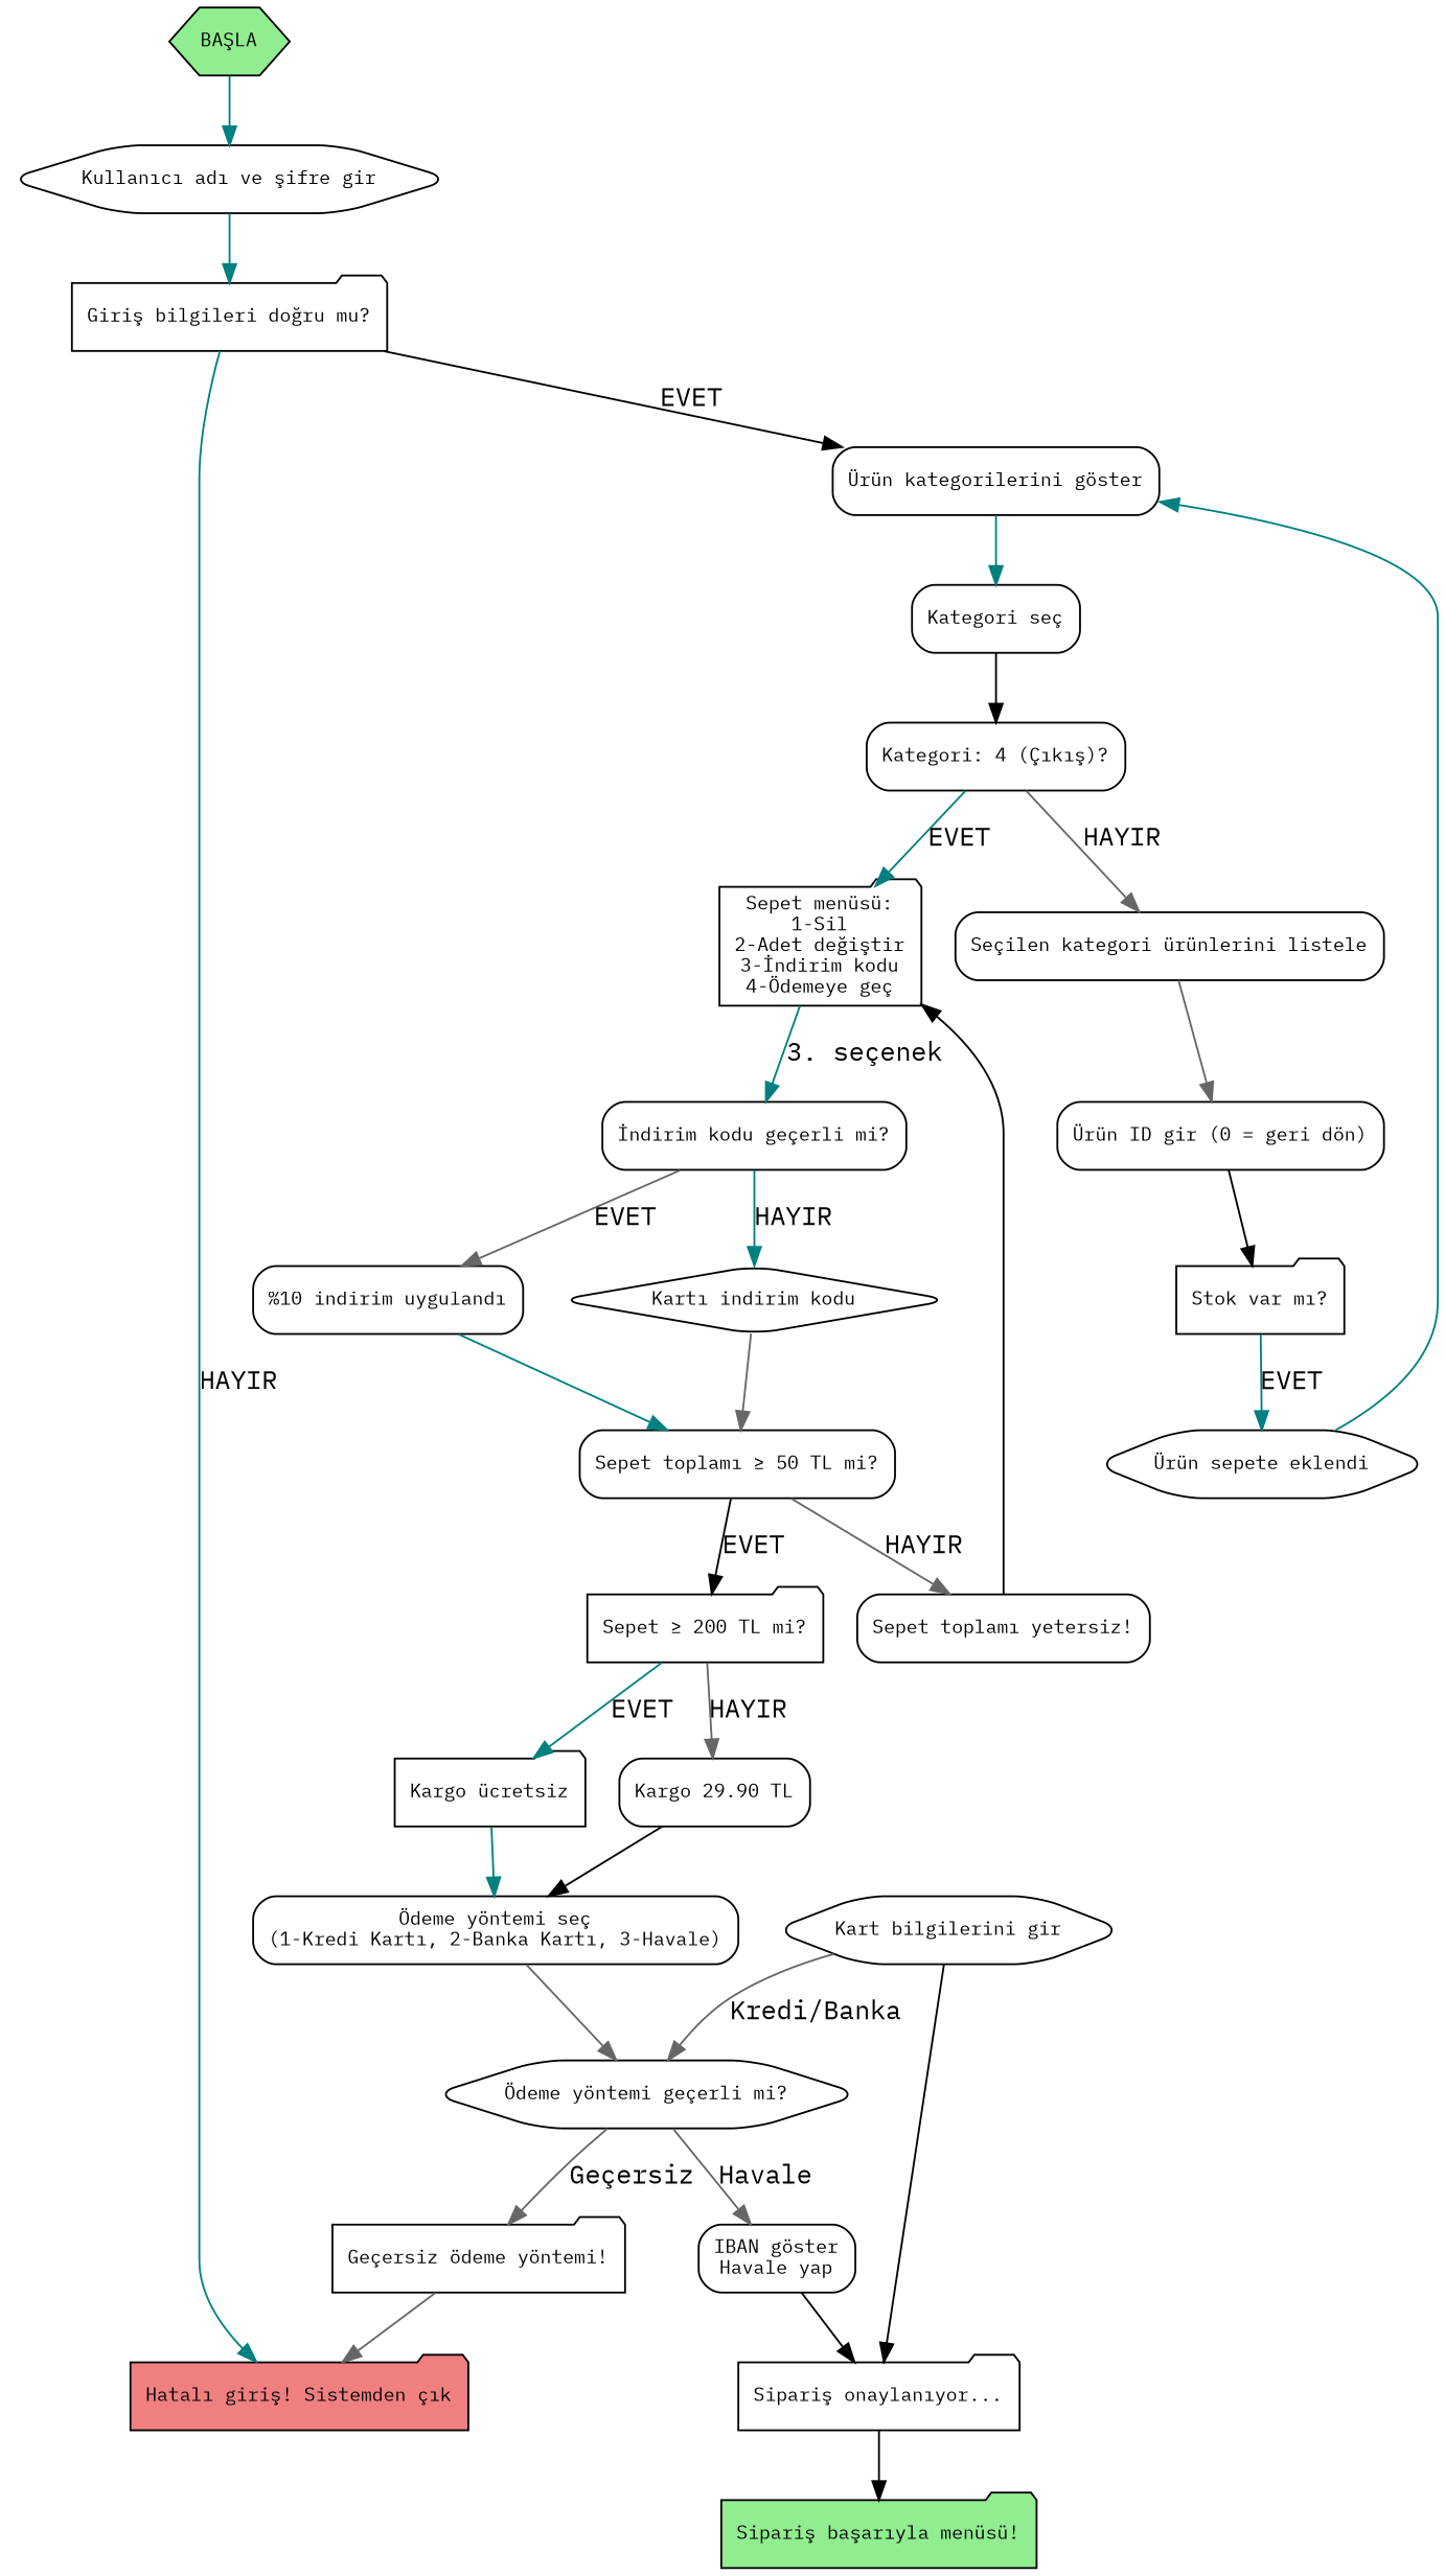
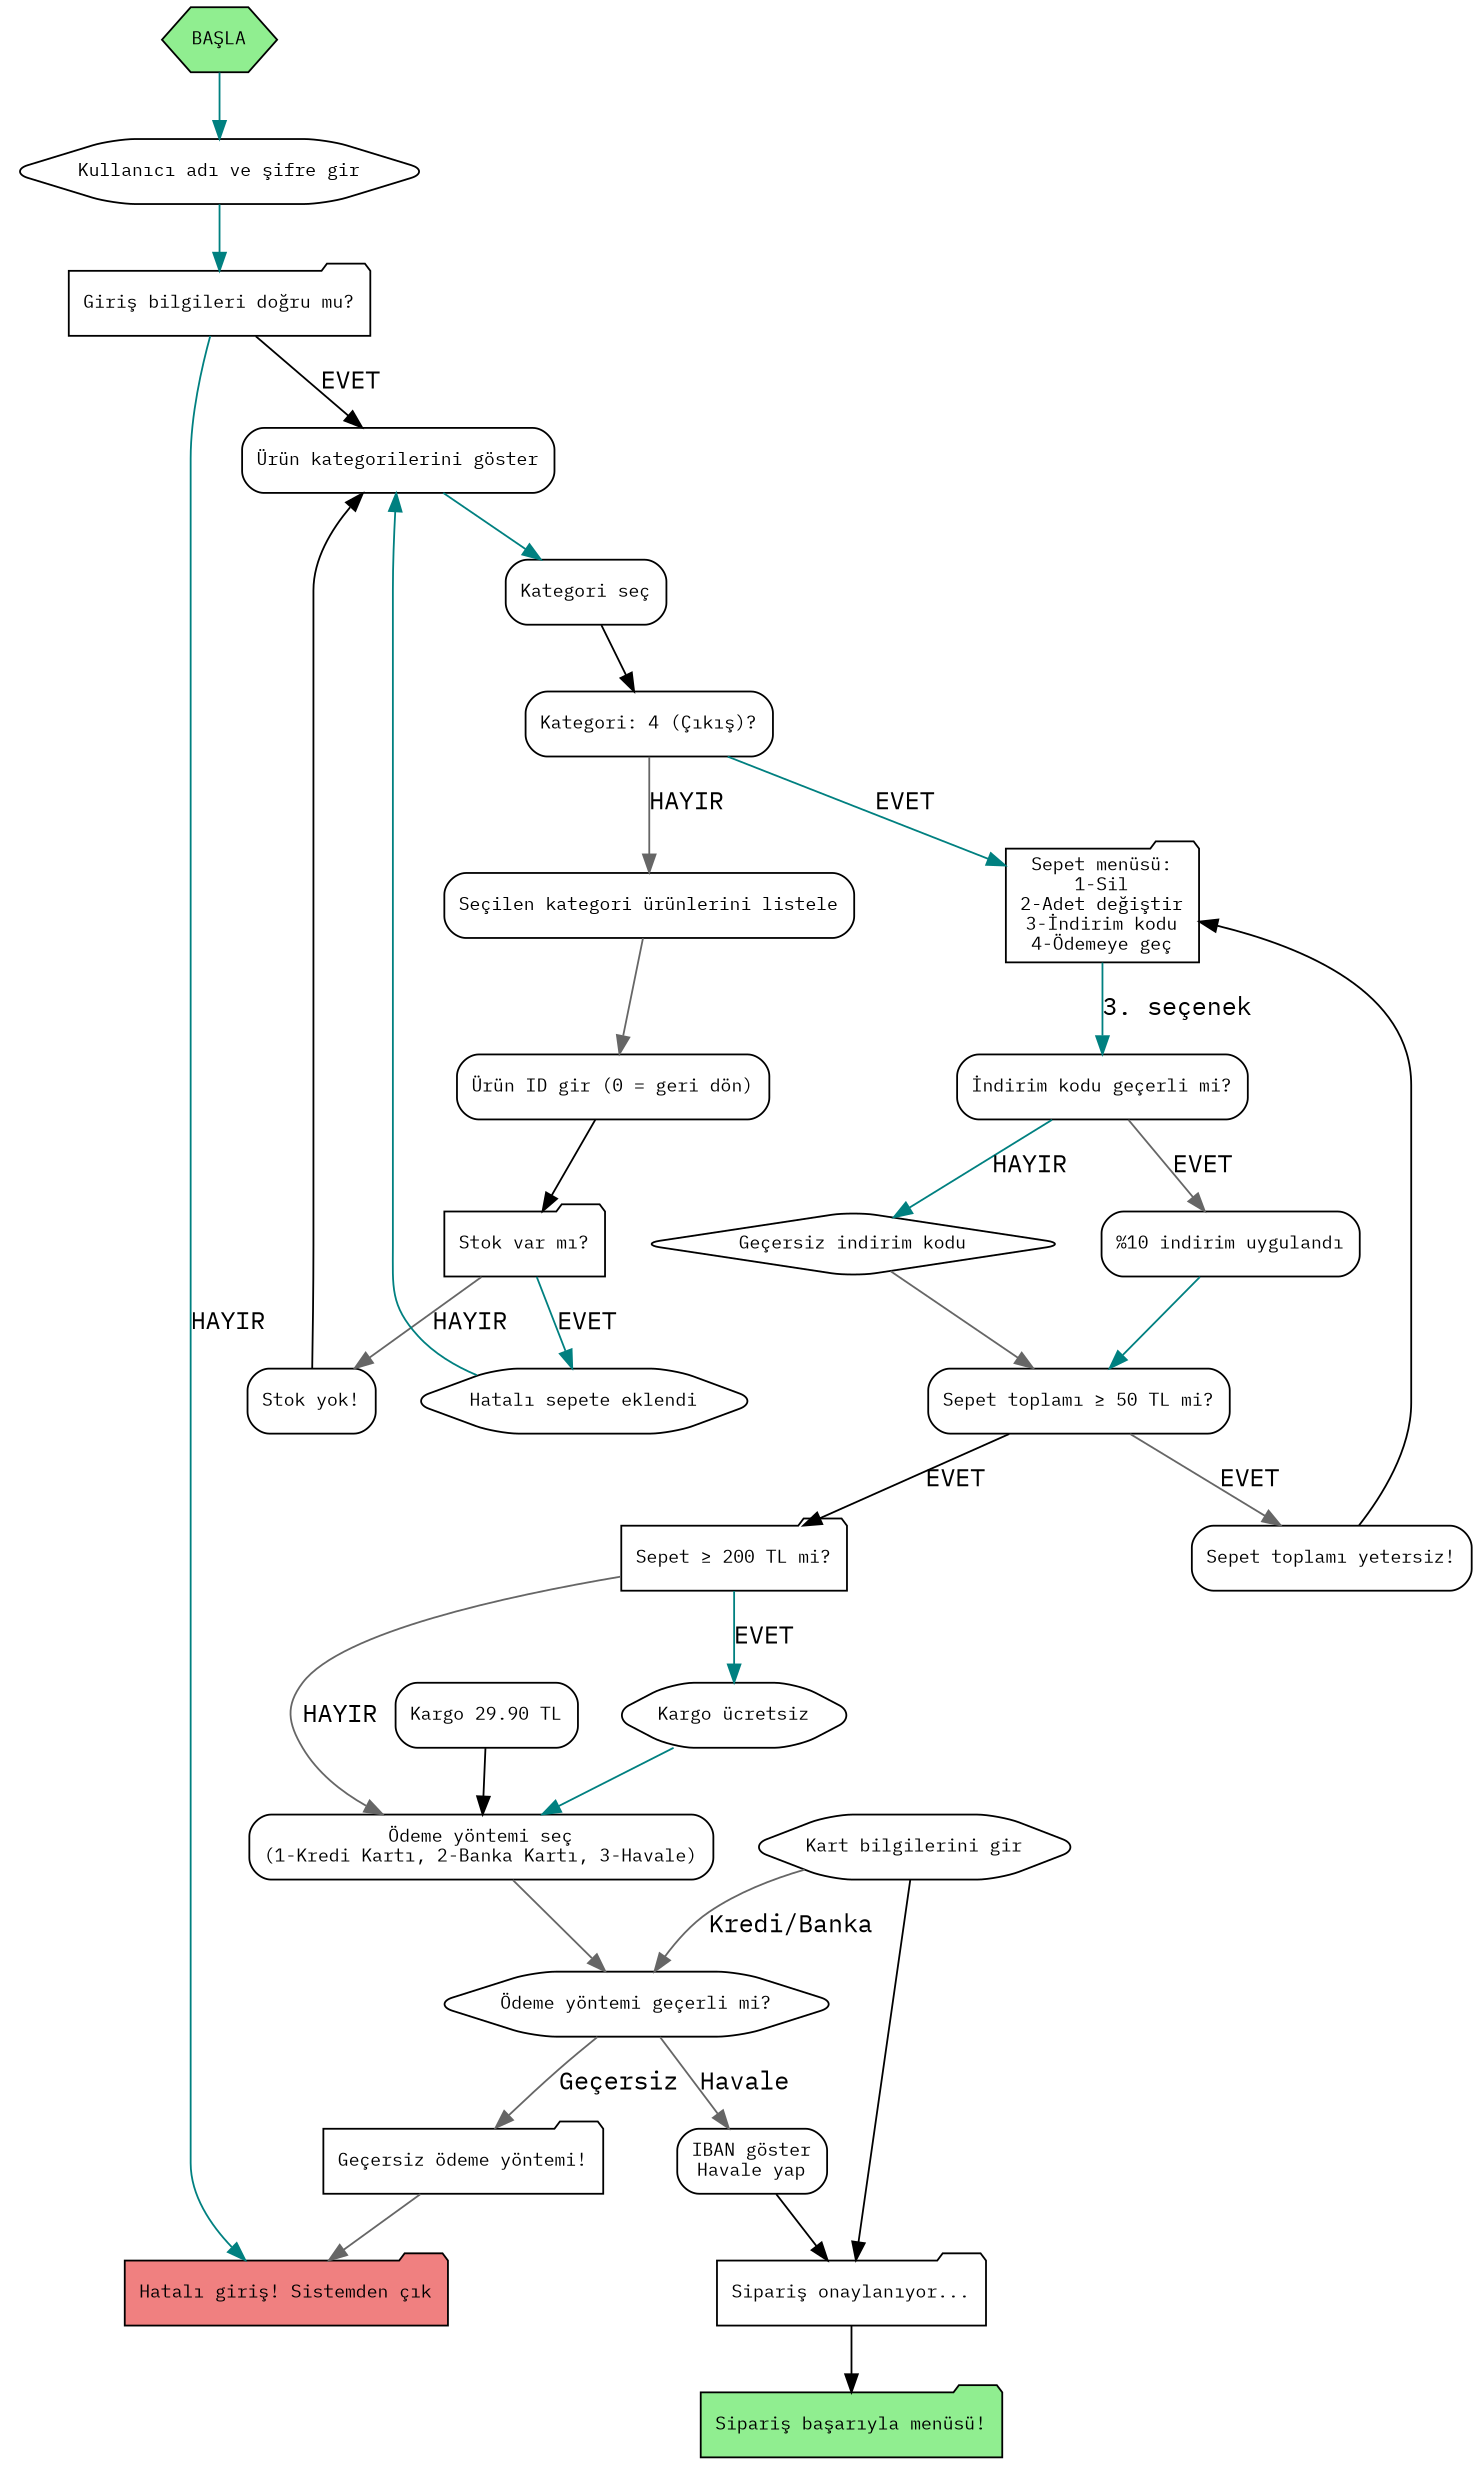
  digraph {
    fontname="IBM Plex Mono"
    rankdir=TB
    node [fontname="IBM Plex Mono" fontsize=10 shape=box style=rounded]
    edge [color=teal fontname="IBM Plex Mono"]
    n1 [fillcolor=lightgreen label="BAŞLA" shape=hexagon style=filled]
    n2 [label="Kullanıcı adı ve şifre gir" shape=hexagon]
    n3 [label="Giriş bilgileri doğru mu?" shape=folder]
    n4 [fillcolor=lightcoral label="Hatalı giriş! Sistemden çık" shape=folder style=filled]
    n5 [label="Ürün kategorilerini göster"]
    n6 [label="Kategori seç"]
    n7 [label="Kategori: 4 (Çıkış)?"]
    n8 [label="Seçilen kategori ürünlerini listele"]
    n9 [label="Sepet menüsü:\n1-Sil\n2-Adet değiştir\n3-İndirim kodu\n4-Ödemeye geç" shape=folder]
    n10 [label="Ürün ID gir (0 = geri dön)"]
    n11 [label="İndirim kodu geçerli mi?"]
    n12 [label="Stok var mı?" shape=folder]
-   n13 [label="Ürün sepete eklendi" shape=hexagon]
+   n13 [label="Hatalı sepete eklendi" shape=hexagon]
+   n14 [label="Stok yok!"]
    n15 [label="%10 indirim uygulandı"]
-   n16 [label="Kartı indirim kodu" shape=diamond]
+   n16 [label="Geçersiz indirim kodu" shape=diamond]
    n17 [label="Sepet toplamı ≥ 50 TL mi?"]
    n18 [label="Sepet toplamı yetersiz!"]
    n19 [label="Sepet ≥ 200 TL mi?" shape=folder]
-   n20 [label="Kargo ücretsiz" shape=folder]
+   n20 [label="Kargo ücretsiz" shape=hexagon]
    n21 [label="Kargo 29.90 TL"]
    n22 [label="Ödeme yöntemi seç\n(1-Kredi Kartı, 2-Banka Kartı, 3-Havale)"]
    n23 [label="Ödeme yöntemi geçerli mi?" shape=hexagon]
    n24 [label="IBAN göster\nHavale yap"]
    n25 [label="Geçersiz ödeme yöntemi!" shape=folder]
    n26 [label="Kart bilgilerini gir" shape=hexagon]
    n27 [label="Sipariş onaylanıyor..." shape=folder]
    n28 [fillcolor=lightgreen label="Sipariş başarıyla menüsü!" shape=folder style=filled]
    n1 -> n2
    n2 -> n3
    n3 -> n4 [label=HAYIR]
    n3 -> n5 [color=black label=EVET]
    n5 -> n6
    n6 -> n7 [color=black]
    n7 -> n8 [color=gray40 label=HAYIR]
    n7 -> n9 [label=EVET]
    n8 -> n10 [color=gray40]
    n9 -> n11 [label="3. seçenek"]
    n10 -> n12 [color=black]
    n11 -> n15 [color=gray40 label=EVET]
    n11 -> n16 [label=HAYIR]
    n12 -> n13 [label=EVET]
+   n12 -> n14 [color=gray40 label=HAYIR]
    n13 -> n5
+   n14 -> n5 [color=black]
    n15 -> n17
    n16 -> n17 [color=gray40]
-   n17 -> n18 [color=gray40 label=HAYIR]
+   n17 -> n18 [color=gray40 label=EVET]
    n17 -> n19 [color=black label=EVET]
    n18 -> n9 [color=black]
    n19 -> n20 [label=EVET]
-   n19 -> n21 [color=gray40 label=HAYIR]
+   n19 -> n22 [color=gray40 label=HAYIR]
    n20 -> n22
    n21 -> n22 [color=black]
    n22 -> n23 [color=gray40]
    n23 -> n24 [color=gray40 label=Havale]
    n23 -> n25 [color=gray40 label="Geçersiz"]
    n24 -> n27 [color=black]
    n25 -> n4 [color=gray40]
    n26 -> n23 [color=gray40 label="Kredi/Banka"]
    n26 -> n27 [color=black]
    n27 -> n28 [color=black]
  }
